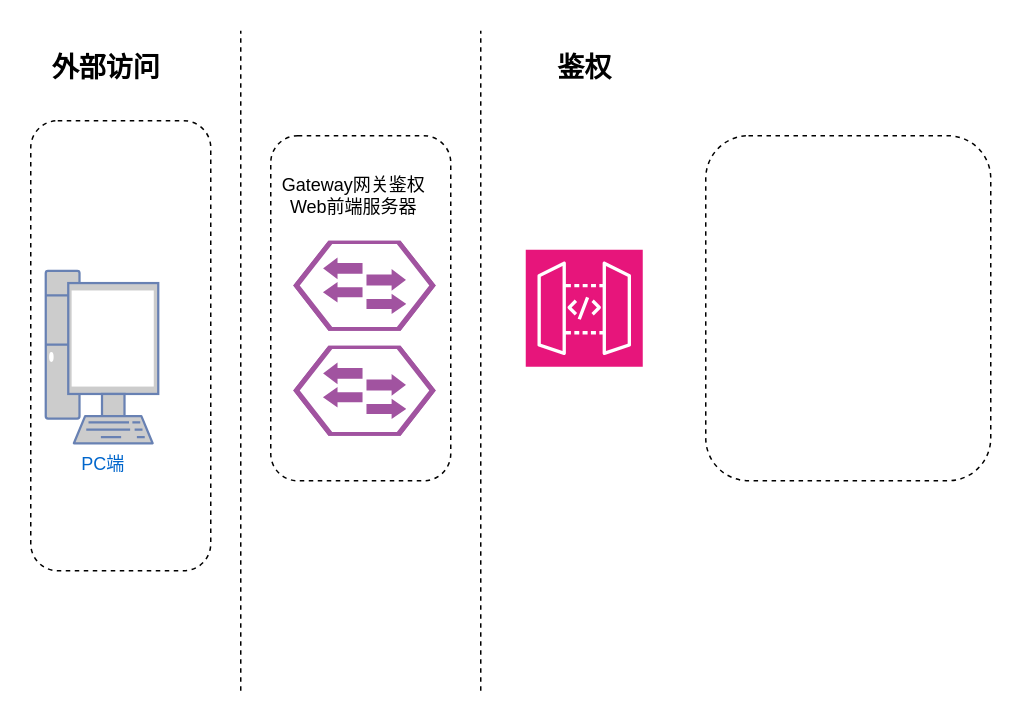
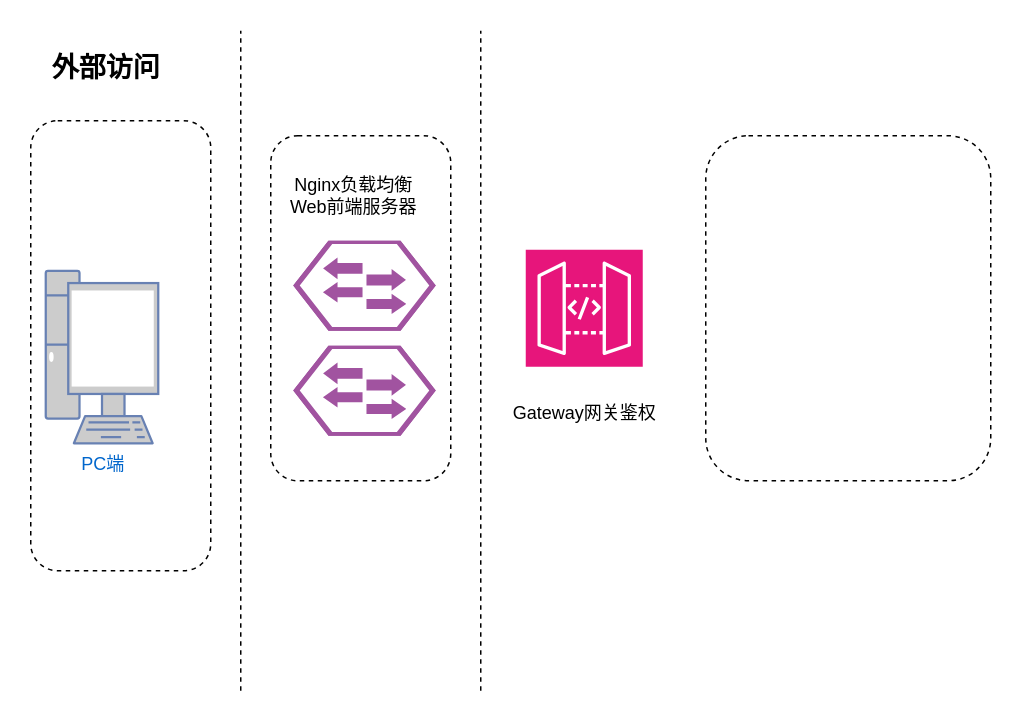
  <mxCell id="0" />
  <mxCell id="1" parent="0" />
  <mxCell id="2" value="" style="rounded=1;whiteSpace=wrap;html=1;dashed=1;" vertex="1" parent="1"><mxGeometry x="180" y="90" width="120" height="230" as="geometry" /></mxCell>
  <mxCell id="3" value="" style="rounded=1;whiteSpace=wrap;html=1;dashed=1;" vertex="1" parent="1"><mxGeometry x="20" y="80" width="120" height="300" as="geometry" /></mxCell>
  <mxCell id="4" value="" style="endArrow=none;dashed=1;html=1;rounded=0;fontStyle=0;fontWeight=1;strokeColor=default;" edge="1" parent="1"><mxGeometry width="50" height="50" relative="1" as="geometry"><mxPoint x="160" y="460" as="sourcePoint" /><mxPoint x="160" y="20" as="targetPoint" /></mxGeometry></mxCell>
  <mxCell id="5" value="&lt;b&gt;&lt;font style=&quot;font-size: 18px;&quot;&gt;外部访问&lt;/font&gt;&lt;/b&gt;" style="text;html=1;align=center;verticalAlign=middle;resizable=0;points=[];autosize=1;strokeColor=none;fillColor=none;fontFamily=Helvetica;fontSize=12;fontColor=default;" vertex="1" parent="1"><mxGeometry x="20" y="25" width="100" height="40" as="geometry" /></mxCell>
  <mxCell id="6" value="PC端" style="fontColor=#0066CC;verticalAlign=top;verticalLabelPosition=bottom;labelPosition=center;align=center;html=1;outlineConnect=0;fillColor=#CCCCCC;strokeColor=#6881B3;gradientColor=none;gradientDirection=north;strokeWidth=2;shape=mxgraph.networks.pc;rounded=0;fontFamily=Helvetica;fontSize=12;" vertex="1" parent="1"><mxGeometry x="30" y="180" width="75" height="115" as="geometry" /></mxCell>
  <mxCell id="7" value="" style="endArrow=none;dashed=1;html=1;rounded=0;fontFamily=Helvetica;fontSize=12;fontColor=default;" edge="1" parent="1"><mxGeometry width="50" height="50" relative="1" as="geometry"><mxPoint x="320" y="460" as="sourcePoint" /><mxPoint x="320" y="20" as="targetPoint" /></mxGeometry></mxCell>
  <mxCell id="8" value="" style="rounded=1;whiteSpace=wrap;html=1;dashed=1;verticalLabelPosition=bottom;sketch=0;fillColor=#A153A0;strokeColor=#ffffff;verticalAlign=top;points=[[0,0.5,0],[0.125,0.25,0],[0.25,0,0],[0.5,0,0],[0.75,0,0],[0.875,0.25,0],[1,0.5,0],[0.875,0.75,0],[0.75,1,0],[0.5,1,0],[0.125,0.75,0]];pointerEvents=1;shape=mxgraph.cisco_safe.compositeIcon;bgIcon=mxgraph.cisco_safe.design.blank_device;resIcon=mxgraph.cisco_safe.design.access_switch_2;" vertex="1" parent="1"><mxGeometry x="195" y="160" width="95" height="60" as="geometry" /></mxCell>
  <mxCell id="9" value="" style="rounded=1;whiteSpace=wrap;html=1;dashed=1;verticalLabelPosition=bottom;sketch=0;fillColor=#A153A0;strokeColor=#ffffff;verticalAlign=top;points=[[0,0.5,0],[0.125,0.25,0],[0.25,0,0],[0.5,0,0],[0.75,0,0],[0.875,0.25,0],[1,0.5,0],[0.875,0.75,0],[0.75,1,0],[0.5,1,0],[0.125,0.75,0]];pointerEvents=1;shape=mxgraph.cisco_safe.compositeIcon;bgIcon=mxgraph.cisco_safe.design.blank_device;resIcon=mxgraph.cisco_safe.design.access_switch_2;" vertex="1" parent="1"><mxGeometry x="195" y="230" width="95" height="60" as="geometry" /></mxCell>
- <mxCell id="10" value="Gateway网关鉴权&lt;br&gt;Web前端服务器" style="text;html=1;align=center;verticalAlign=middle;resizable=0;points=[];autosize=1;strokeColor=none;fillColor=none;fontFamily=Helvetica;fontSize=12;fontColor=default;" vertex="1" parent="1"><mxGeometry x="180" y="110" width="110" height="40" as="geometry" /></mxCell>
+ <mxCell id="10" value="Nginx负载均衡&lt;br&gt;Web前端服务器" style="text;html=1;align=center;verticalAlign=middle;resizable=0;points=[];autosize=1;strokeColor=none;fillColor=none;fontFamily=Helvetica;fontSize=12;fontColor=default;" vertex="1" parent="1"><mxGeometry x="180" y="110" width="110" height="40" as="geometry" /></mxCell>
  <mxCell id="11" value="" style="sketch=0;points=[[0,0,0],[0.25,0,0],[0.5,0,0],[0.75,0,0],[1,0,0],[0,1,0],[0.25,1,0],[0.5,1,0],[0.75,1,0],[1,1,0],[0,0.25,0],[0,0.5,0],[0,0.75,0],[1,0.25,0],[1,0.5,0],[1,0.75,0]];outlineConnect=0;fontColor=#232F3E;fillColor=#E7157B;strokeColor=#ffffff;dashed=0;verticalLabelPosition=bottom;verticalAlign=top;align=center;html=1;fontSize=12;fontStyle=0;aspect=fixed;shape=mxgraph.aws4.resourceIcon;resIcon=mxgraph.aws4.api_gateway;rounded=0;fontFamily=Helvetica;" vertex="1" parent="1"><mxGeometry x="350" y="166" width="78" height="78" as="geometry" /></mxCell>
- <mxCell id="12" value="&lt;span style=&quot;font-size: 18px;&quot;&gt;&lt;b&gt;鉴权&lt;/b&gt;&lt;/span&gt;" style="text;html=1;align=center;verticalAlign=middle;resizable=0;points=[];autosize=1;strokeColor=none;fillColor=none;fontFamily=Helvetica;fontSize=12;fontColor=default;" vertex="1" parent="1"><mxGeometry x="359" y="25" width="60" height="40" as="geometry" /></mxCell>
+ <mxCell id="13" value="Gateway网关鉴权" style="text;html=1;align=center;verticalAlign=middle;resizable=0;points=[];autosize=1;strokeColor=none;fillColor=none;fontFamily=Helvetica;fontSize=12;fontColor=default;" vertex="1" parent="1"><mxGeometry x="329" y="260" width="120" height="30" as="geometry" /></mxCell>
  <mxCell id="14" value="" style="rounded=1;whiteSpace=wrap;html=1;dashed=1;" vertex="1" parent="1"><mxGeometry x="470" y="90" width="190" height="230" as="geometry" /></mxCell>
